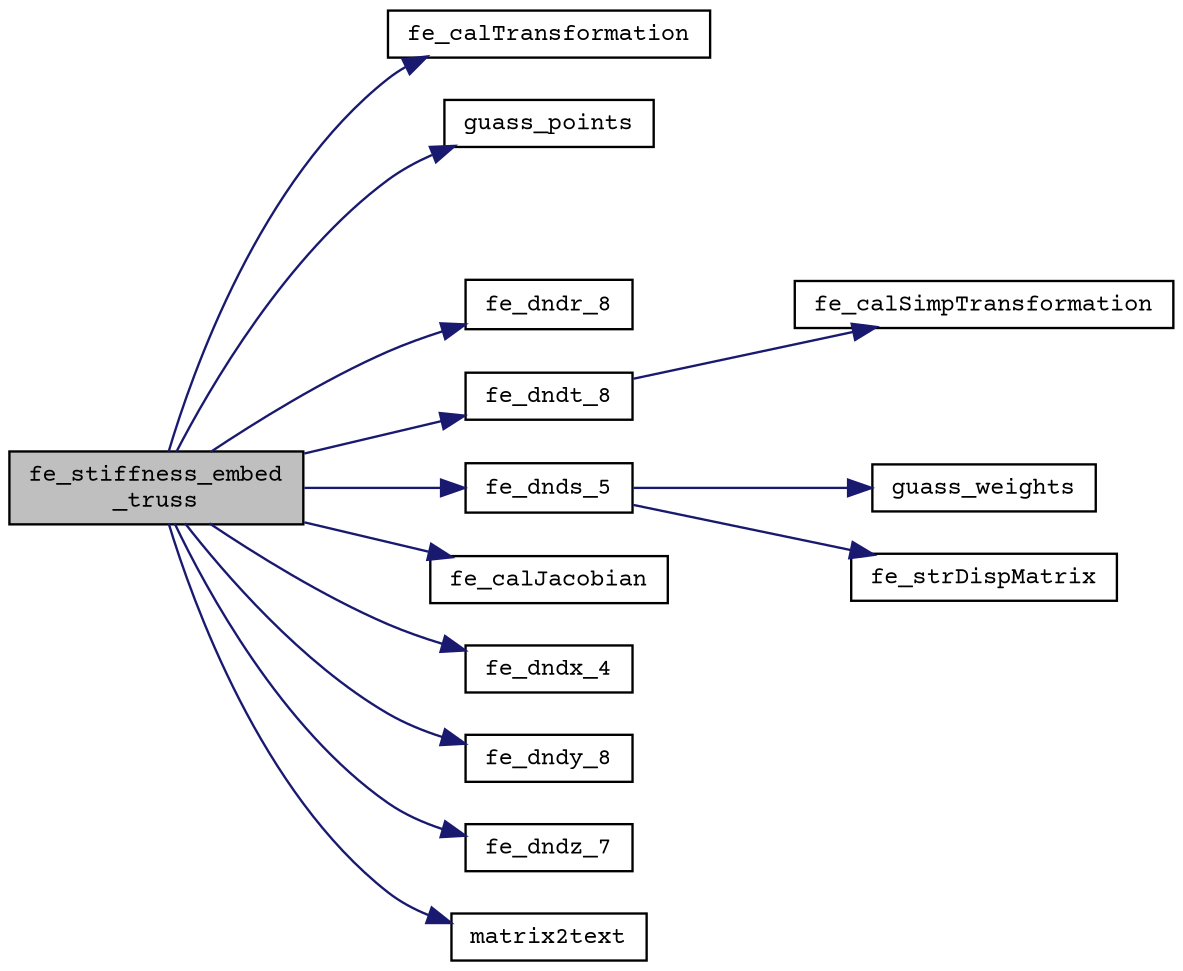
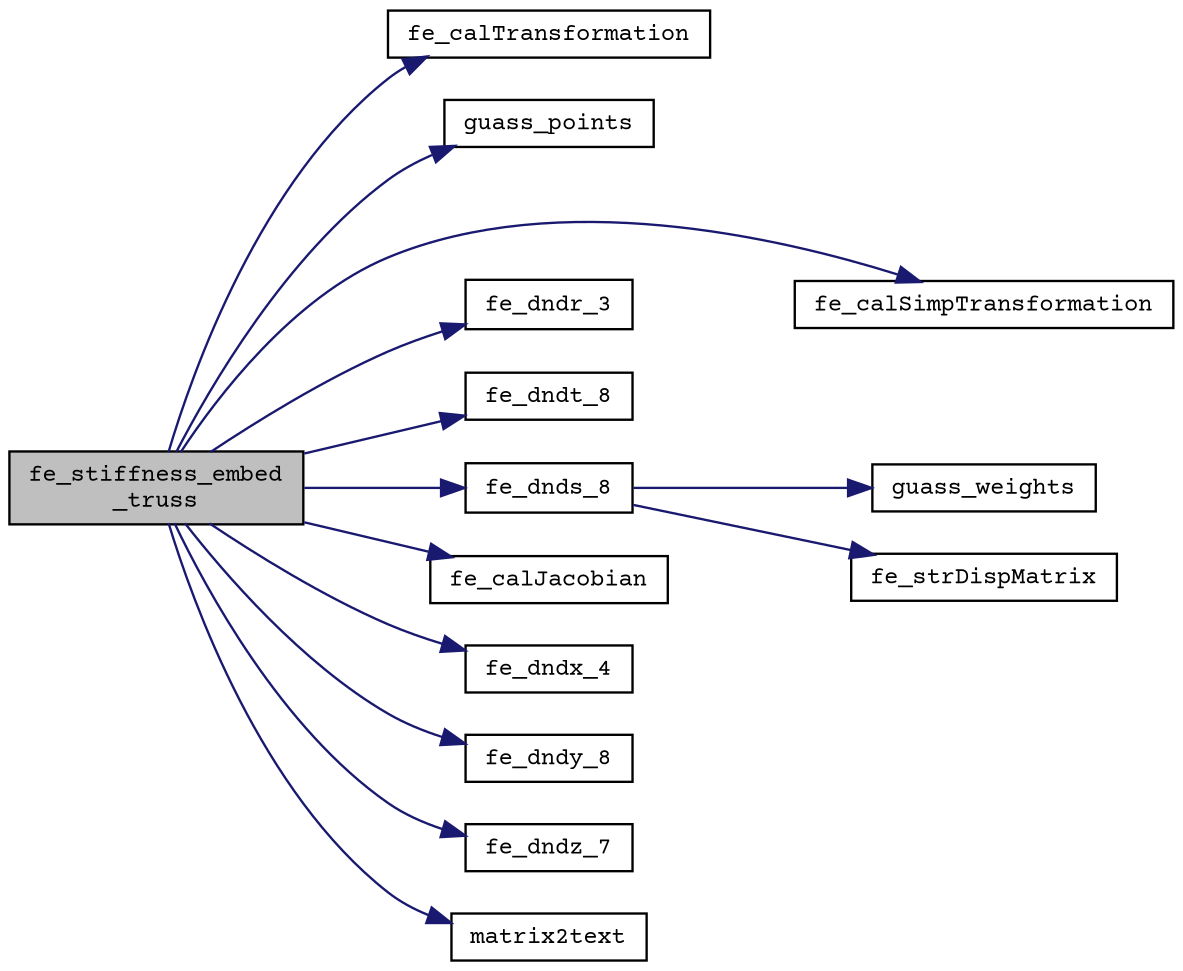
  digraph {
    fontname="Courier Prime"
    rankdir=LR
    node [color=black fillcolor=white fontname="Courier Prime" fontsize=10 shape=record style=filled]
    edge [color=midnightblue fontname="Courier Prime" fontsize=10 labelfontname=Helvetica labelfontsize=10 style=solid]
    n1 [fillcolor=grey75 fontcolor=black height=0.2 label="fe_stiffness_embed\l_truss" width=0.4]
    n2 [height=0.2 label=fe_calTransformation width=0.4]
    n3 [height=0.2 label=guass_points width=0.4]
    n4 [height=0.2 label=fe_calSimpTransformation width=0.4]
-   n5 [height=0.2 label=fe_dndr_8 width=0.4]
-   n6 [height=0.2 label=fe_dnds_5 width=0.4]
+   n5 [height=0.2 label=fe_dndr_3 width=0.4]
+   n6 [height=0.2 label=fe_dnds_8 width=0.4]
    n7 [height=0.2 label=fe_dndt_8 width=0.4]
    n8 [height=0.2 label=fe_calJacobian width=0.4]
    n9 [height=0.2 label=fe_dndx_4 width=0.4]
    n10 [height=0.2 label=fe_dndy_8 width=0.4]
    n11 [height=0.2 label=fe_dndz_7 width=0.4]
    n12 [height=0.2 label=matrix2text width=0.4]
    n13 [height=0.2 label=guass_weights width=0.4]
    n14 [height=0.2 label=fe_strDispMatrix width=0.4]
    n1 -> n2
    n1 -> n3
-   n7 -> n4
+   n1 -> n4
    n1 -> n5
    n1 -> n6
    n1 -> n7
    n1 -> n8
    n1 -> n9
    n1 -> n10
    n1 -> n11
    n1 -> n12
    n6 -> n13
    n6 -> n14
  }
